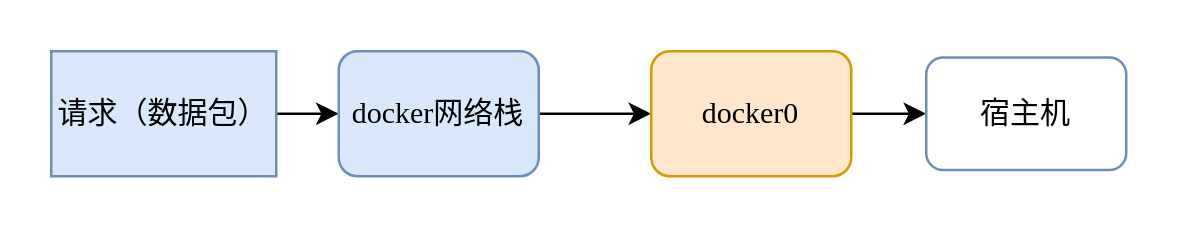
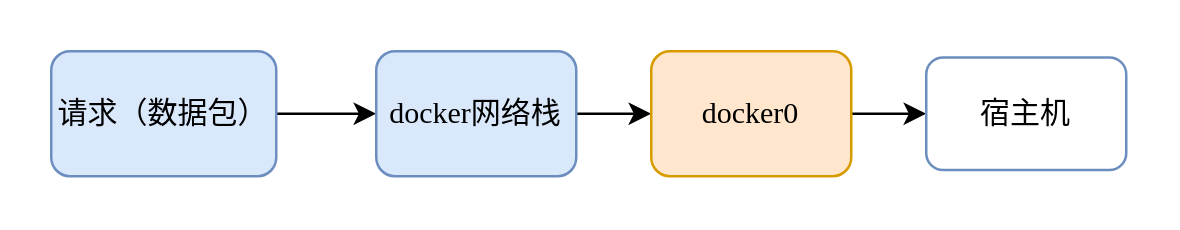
  <mxCell id="0" />
  <mxCell id="1" parent="0" />
  <mxCell id="2" style="edgeStyle=orthogonalEdgeStyle;rounded=0;orthogonalLoop=1;jettySize=auto;html=1;entryX=0;entryY=0.5;entryDx=0;entryDy=0;" edge="1" parent="1" source="3" target="5"><mxGeometry relative="1" as="geometry" /></mxCell>
- <mxCell id="3" value="&lt;font face=&quot;Comic Sans MS&quot;&gt;请求（数据包）&lt;/font&gt;" style="whiteSpace=wrap;html=1;fontSize=12;glass=0;strokeWidth=1;shadow=0;fillColor=#dae8fc;strokeColor=#6c8ebf;rounded=0;" parent="1" vertex="1"><mxGeometry x="20" y="20" width="90" height="50" as="geometry" /></mxCell>
+ <mxCell id="3" value="&lt;font face=&quot;Comic Sans MS&quot;&gt;请求（数据包）&lt;/font&gt;" style="rounded=1;whiteSpace=wrap;html=1;fontSize=12;glass=0;strokeWidth=1;shadow=0;fillColor=#dae8fc;strokeColor=#6c8ebf;" parent="1" vertex="1"><mxGeometry x="20" y="20" width="90" height="50" as="geometry" /></mxCell>
  <mxCell id="4" style="edgeStyle=orthogonalEdgeStyle;rounded=0;orthogonalLoop=1;jettySize=auto;html=1;" edge="1" parent="1" source="5" target="7"><mxGeometry relative="1" as="geometry" /></mxCell>
- <mxCell id="5" value="&lt;font face=&quot;Comic Sans MS&quot;&gt;docker网络栈&lt;/font&gt;" style="rounded=1;whiteSpace=wrap;html=1;fontSize=12;glass=0;strokeWidth=1;shadow=0;fillColor=#dae8fc;strokeColor=#6c8ebf;" vertex="1" parent="1"><mxGeometry x="135" y="20" width="80" height="50" as="geometry" /></mxCell>
+ <mxCell id="5" value="&lt;font face=&quot;Comic Sans MS&quot;&gt;docker网络栈&lt;/font&gt;" style="rounded=1;whiteSpace=wrap;html=1;fontSize=12;glass=0;strokeWidth=1;shadow=0;fillColor=#dae8fc;strokeColor=#6c8ebf;" vertex="1" parent="1"><mxGeometry x="150" y="20" width="80" height="50" as="geometry" /></mxCell>
  <mxCell id="6" style="edgeStyle=orthogonalEdgeStyle;rounded=0;orthogonalLoop=1;jettySize=auto;html=1;" edge="1" parent="1" source="7" target="8"><mxGeometry relative="1" as="geometry" /></mxCell>
  <mxCell id="7" value="&lt;font face=&quot;Comic Sans MS&quot;&gt;docker0&lt;/font&gt;" style="rounded=1;whiteSpace=wrap;html=1;fontSize=12;glass=0;strokeWidth=1;shadow=0;fillColor=#ffe6cc;strokeColor=#d79b00;" vertex="1" parent="1"><mxGeometry x="260" y="20" width="80" height="50" as="geometry" /></mxCell>
  <mxCell id="8" value="&lt;font face=&quot;Comic Sans MS&quot;&gt;宿主机&lt;/font&gt;" style="rounded=1;whiteSpace=wrap;html=1;fontSize=12;glass=0;strokeWidth=1;shadow=0;fillColor=#ffffff;strokeColor=#6c8ebf;" vertex="1" parent="1"><mxGeometry x="370" y="22.5" width="80" height="45" as="geometry" /></mxCell>
